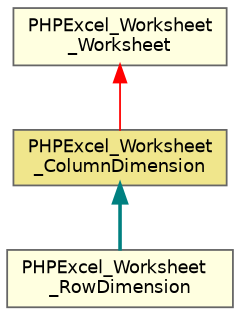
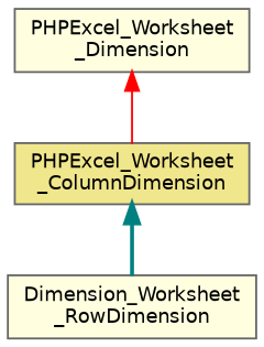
  digraph {
    node [color=gray40 fillcolor=lightyellow fontname=Helvetica fontsize=10 shape=record style=filled]
    edge [dir=back fontname=Helvetica fontsize=10 labelfontname=Helvetica labelfontsize=10]
-   n1 [fontcolor=black height=0.2 label="PHPExcel_Worksheet\l_Worksheet" width=0.4]
+   n1 [fontcolor=black height=0.2 label="PHPExcel_Worksheet\l_Dimension" width=0.4]
    n2 [fillcolor=khaki height=0.2 label="PHPExcel_Worksheet\l_ColumnDimension" width=0.4]
-   n3 [height=0.2 label="PHPExcel_Worksheet\l_RowDimension" width=0.4]
+   n3 [height=0.2 label="Dimension_Worksheet\l_RowDimension" width=0.4]
    n1 -> n2 [color=red style=solid]
    n2 -> n3 [color=teal style=bold]
  }
